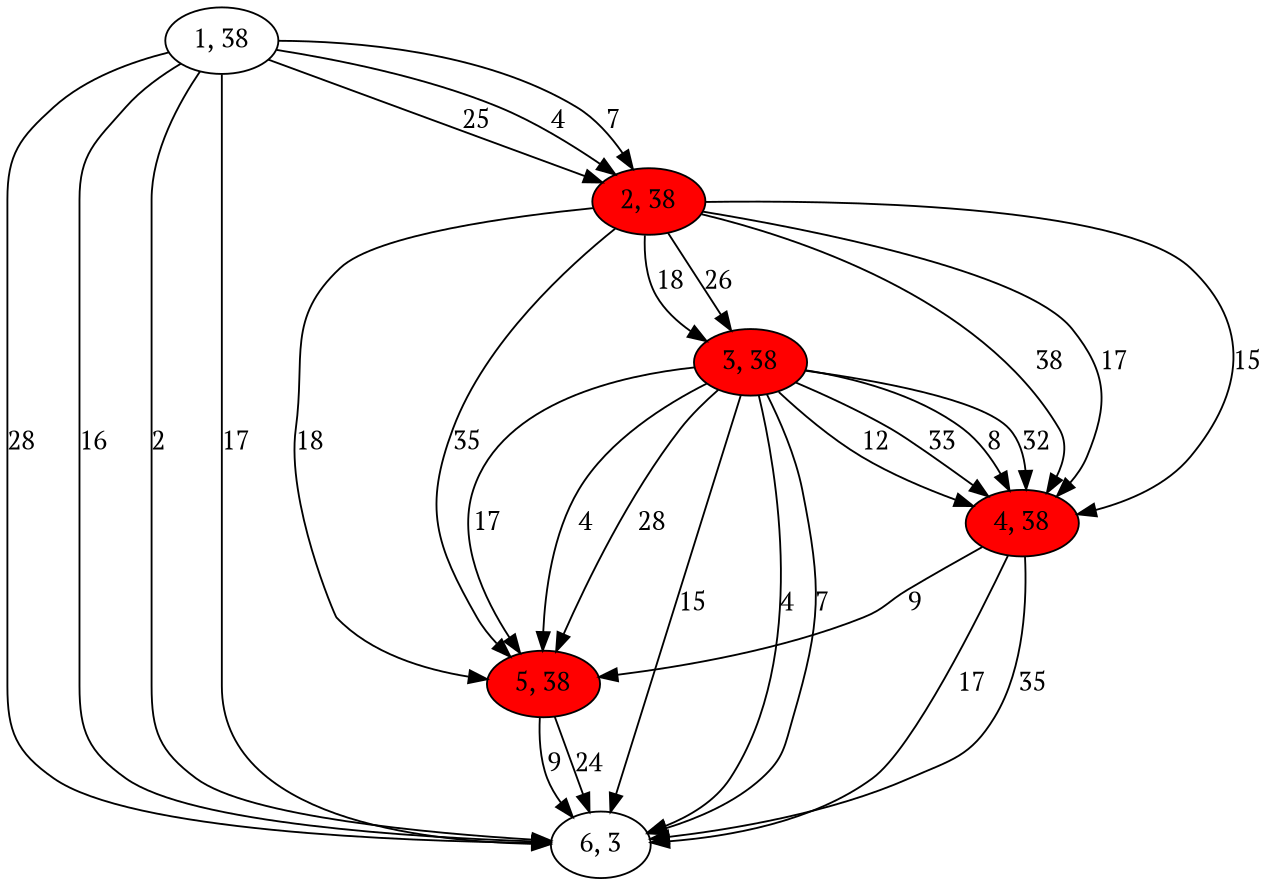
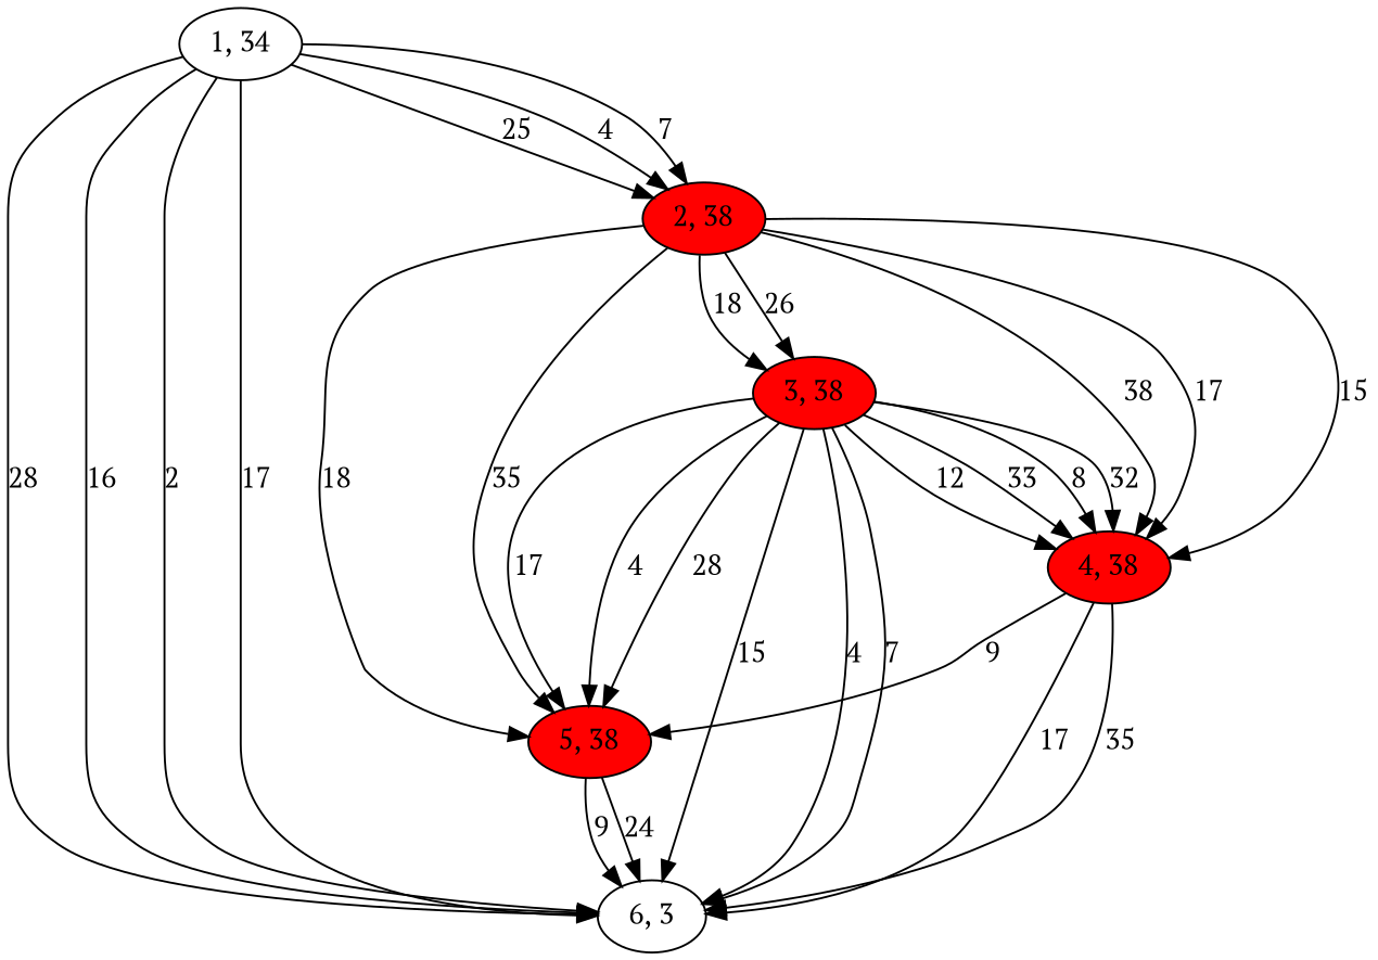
  digraph {
    fontname="PT Serif"
    node [fontname="PT Serif" fillcolor=red style=filled]
    edge [fontname="PT Serif"]
-   n1 [label="1, 38" fillcolor="" style=""]
+   n1 [label="1, 34" fillcolor="" style=""]
    n2 [label="2, 38"]
    n3 [label="6, 3" fillcolor="" style=""]
    n4 [label="3, 38"]
    n5 [label="4, 38"]
    n6 [label="5, 38"]
    n1 -> n2 [label=7]
    n1 -> n2 [label=25]
    n1 -> n2 [label=4]
    n1 -> n3 [label=28]
    n1 -> n3 [label=16]
    n1 -> n3 [label=2]
    n1 -> n3 [label=17]
    n2 -> n4 [label=26]
    n2 -> n4 [label=18]
    n2 -> n5 [label=15]
    n2 -> n5 [label=38]
    n2 -> n5 [label=17]
    n2 -> n6 [label=18]
    n2 -> n6 [label=35]
    n4 -> n3 [label=4]
    n4 -> n3 [label=7]
    n4 -> n3 [label=15]
    n4 -> n5 [label=12]
    n4 -> n5 [label=33]
    n4 -> n5 [label=8]
    n4 -> n5 [label=32]
    n4 -> n6 [label=28]
    n4 -> n6 [label=17]
    n4 -> n6 [label=4]
    n5 -> n3 [label=17]
    n5 -> n3 [label=35]
    n5 -> n6 [label=9]
    n6 -> n3 [label=9]
    n6 -> n3 [label=24]
  }
